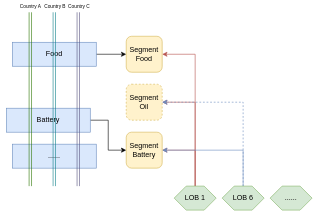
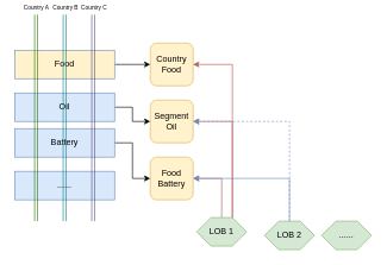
  <mxCell id="0" />
  <mxCell id="1" parent="0" />
  <mxCell id="2" style="edgeStyle=orthogonalEdgeStyle;rounded=0;orthogonalLoop=1;jettySize=auto;html=1;exitX=1;exitY=0.5;exitDx=0;exitDy=0;" edge="1" parent="1" source="3" target="15"><mxGeometry relative="1" as="geometry" /></mxCell>
- <mxCell id="3" value="Food" style="rounded=0;whiteSpace=wrap;html=1;fillColor=#dae8fc;strokeColor=#6c8ebf;" vertex="1" parent="1"><mxGeometry x="20" y="70" width="140" height="40" as="geometry" /></mxCell>
+ <mxCell id="3" value="Food" style="rounded=0;whiteSpace=wrap;html=1;fillColor=#fff2cc;strokeColor=#6c8ebf;" vertex="1" parent="1"><mxGeometry x="20" y="70" width="140" height="40" as="geometry" /></mxCell>
+ <mxCell id="4" style="edgeStyle=orthogonalEdgeStyle;rounded=0;orthogonalLoop=1;jettySize=auto;html=1;exitX=1;exitY=0.5;exitDx=0;exitDy=0;entryX=0;entryY=0.5;entryDx=0;entryDy=0;" edge="1" parent="1" source="5" target="16"><mxGeometry relative="1" as="geometry" /></mxCell>
+ <mxCell id="5" value="Oil" style="rounded=0;whiteSpace=wrap;html=1;fillColor=#dae8fc;strokeColor=#6c8ebf;" vertex="1" parent="1"><mxGeometry x="20" y="130" width="140" height="40" as="geometry" /></mxCell>
  <mxCell id="6" style="edgeStyle=orthogonalEdgeStyle;rounded=0;orthogonalLoop=1;jettySize=auto;html=1;exitX=1;exitY=0.5;exitDx=0;exitDy=0;" edge="1" parent="1" source="7" target="17"><mxGeometry relative="1" as="geometry" /></mxCell>
- <mxCell id="7" value="Battery" style="rounded=0;whiteSpace=wrap;html=1;fillColor=#dae8fc;strokeColor=#6c8ebf;" vertex="1" parent="1"><mxGeometry x="10" y="180" width="140" height="40" as="geometry" /></mxCell>
+ <mxCell id="7" value="Battery" style="rounded=0;whiteSpace=wrap;html=1;fillColor=#dae8fc;strokeColor=#6c8ebf;" vertex="1" parent="1"><mxGeometry x="20" y="180" width="140" height="40" as="geometry" /></mxCell>
  <mxCell id="8" value="......" style="rounded=0;whiteSpace=wrap;html=1;fillColor=#dae8fc;strokeColor=#6c8ebf;" vertex="1" parent="1"><mxGeometry x="20" y="240" width="140" height="40" as="geometry" /></mxCell>
  <mxCell id="9" value="" style="shape=link;html=1;rounded=0;fillColor=#60a917;strokeColor=#2D7600;" edge="1" parent="1"><mxGeometry width="100" relative="1" as="geometry"><mxPoint x="50" y="20" as="sourcePoint" /><mxPoint x="50" y="310" as="targetPoint" /></mxGeometry></mxCell>
  <mxCell id="10" value="Country A" style="edgeLabel;html=1;align=center;verticalAlign=middle;resizable=0;points=[];fontSize=8;" vertex="1" connectable="0" parent="9"><mxGeometry x="-0.3" y="-1" relative="1" as="geometry"><mxPoint y="-112" as="offset" /></mxGeometry></mxCell>
  <mxCell id="11" value="" style="shape=link;html=1;rounded=0;fillColor=#d0cee2;strokeColor=#56517e;" edge="1" parent="1"><mxGeometry width="100" relative="1" as="geometry"><mxPoint x="130" y="20" as="sourcePoint" /><mxPoint x="130" y="310" as="targetPoint" /></mxGeometry></mxCell>
  <mxCell id="12" value="Country C" style="edgeLabel;html=1;align=center;verticalAlign=middle;resizable=0;points=[];fontSize=8;" vertex="1" connectable="0" parent="11"><mxGeometry x="0.317" relative="1" as="geometry"><mxPoint y="-201" as="offset" /></mxGeometry></mxCell>
  <mxCell id="13" value="" style="shape=link;html=1;rounded=0;fillColor=#b0e3e6;strokeColor=#0e8088;" edge="1" parent="1"><mxGeometry width="100" relative="1" as="geometry"><mxPoint x="90" y="20" as="sourcePoint" /><mxPoint x="90" y="310" as="targetPoint" /></mxGeometry></mxCell>
  <mxCell id="14" value="Country B" style="edgeLabel;html=1;align=center;verticalAlign=middle;resizable=0;points=[];fontSize=8;" vertex="1" connectable="0" parent="13"><mxGeometry x="-0.677" y="-1" relative="1" as="geometry"><mxPoint x="1" y="-57" as="offset" /></mxGeometry></mxCell>
- <mxCell id="15" value="Segment&lt;br&gt;Food" style="whiteSpace=wrap;html=1;fillColor=#fff2cc;strokeColor=#d6b656;rounded=1;" vertex="1" parent="1"><mxGeometry x="210" y="60" width="60" height="60" as="geometry" /></mxCell>
- <mxCell id="16" value="Segment&lt;br&gt;Oil" style="whiteSpace=wrap;html=1;fillColor=#fff2cc;strokeColor=#d6b656;rounded=1;dashed=1;" vertex="1" parent="1"><mxGeometry x="210" y="140" width="60" height="60" as="geometry" /></mxCell>
- <mxCell id="17" value="Segment Battery" style="whiteSpace=wrap;html=1;fillColor=#fff2cc;strokeColor=#d6b656;rounded=1;" vertex="1" parent="1"><mxGeometry x="210" y="220" width="60" height="60" as="geometry" /></mxCell>
+ <mxCell id="15" value="Country&lt;br&gt;Food" style="whiteSpace=wrap;html=1;fillColor=#fff2cc;strokeColor=#d6b656;rounded=1;" vertex="1" parent="1"><mxGeometry x="210" y="60" width="60" height="60" as="geometry" /></mxCell>
+ <mxCell id="16" value="Segment&lt;br&gt;Oil" style="whiteSpace=wrap;html=1;fillColor=#fff2cc;strokeColor=#d6b656;rounded=1;" vertex="1" parent="1"><mxGeometry x="210" y="140" width="60" height="60" as="geometry" /></mxCell>
+ <mxCell id="17" value="Food Battery" style="whiteSpace=wrap;html=1;fillColor=#fff2cc;strokeColor=#d6b656;rounded=1;" vertex="1" parent="1"><mxGeometry x="210" y="220" width="60" height="60" as="geometry" /></mxCell>
  <mxCell id="18" style="edgeStyle=orthogonalEdgeStyle;rounded=0;orthogonalLoop=1;jettySize=auto;html=1;exitX=0.5;exitY=0;exitDx=0;exitDy=0;entryX=1;entryY=0.5;entryDx=0;entryDy=0;fillColor=#f8cecc;strokeColor=#b85450;" edge="1" parent="1" source="21" target="17"><mxGeometry relative="1" as="geometry" /></mxCell>
  <mxCell id="19" style="edgeStyle=orthogonalEdgeStyle;rounded=0;orthogonalLoop=1;jettySize=auto;html=1;fillColor=#f8cecc;strokeColor=#b85450;" edge="1" parent="1" source="21" target="16"><mxGeometry relative="1" as="geometry"><Array as="points"><mxPoint x="325" y="170" /></Array></mxGeometry></mxCell>
  <mxCell id="20" style="edgeStyle=orthogonalEdgeStyle;rounded=0;orthogonalLoop=1;jettySize=auto;html=1;entryX=1;entryY=0.5;entryDx=0;entryDy=0;fillColor=#f8cecc;strokeColor=#b85450;" edge="1" parent="1" source="21" target="15"><mxGeometry relative="1" as="geometry"><Array as="points"><mxPoint x="325" y="90" /></Array></mxGeometry></mxCell>
- <mxCell id="21" value="LOB 1" style="shape=hexagon;perimeter=hexagonPerimeter2;whiteSpace=wrap;html=1;fixedSize=1;fillColor=#d5e8d4;strokeColor=#82b366;" vertex="1" parent="1"><mxGeometry x="290" y="310" width="70" height="40" as="geometry" /></mxCell>
+ <mxCell id="21" value="LOB 1" style="shape=hexagon;perimeter=hexagonPerimeter2;whiteSpace=wrap;html=1;fixedSize=1;fillColor=#d5e8d4;strokeColor=#82b366;" vertex="1" parent="1"><mxGeometry x="275" y="305" width="70" height="40" as="geometry" /></mxCell>
  <mxCell id="22" style="edgeStyle=orthogonalEdgeStyle;rounded=0;orthogonalLoop=1;jettySize=auto;html=1;exitX=0.5;exitY=0;exitDx=0;exitDy=0;fillColor=#dae8fc;strokeColor=#6c8ebf;" edge="1" parent="1" source="24" target="17"><mxGeometry relative="1" as="geometry"><Array as="points"><mxPoint x="405" y="250" /></Array></mxGeometry></mxCell>
  <mxCell id="23" style="edgeStyle=orthogonalEdgeStyle;rounded=0;orthogonalLoop=1;jettySize=auto;html=1;fillColor=#dae8fc;strokeColor=#6c8ebf;dashed=1;" edge="1" parent="1" source="24" target="16"><mxGeometry relative="1" as="geometry"><Array as="points"><mxPoint x="405" y="170" /></Array></mxGeometry></mxCell>
- <mxCell id="24" value="LOB 6" style="shape=hexagon;perimeter=hexagonPerimeter2;whiteSpace=wrap;html=1;fixedSize=1;fillColor=#d5e8d4;strokeColor=#82b366;" vertex="1" parent="1"><mxGeometry x="370" y="310" width="70" height="40" as="geometry" /></mxCell>
+ <mxCell id="24" value="LOB 2" style="shape=hexagon;perimeter=hexagonPerimeter2;whiteSpace=wrap;html=1;fixedSize=1;fillColor=#d5e8d4;strokeColor=#82b366;" vertex="1" parent="1"><mxGeometry x="370" y="310" width="70" height="40" as="geometry" /></mxCell>
  <mxCell id="25" value="......" style="shape=hexagon;perimeter=hexagonPerimeter2;whiteSpace=wrap;html=1;fixedSize=1;fillColor=#d5e8d4;strokeColor=#82b366;" vertex="1" parent="1"><mxGeometry x="450" y="310" width="70" height="40" as="geometry" /></mxCell>
